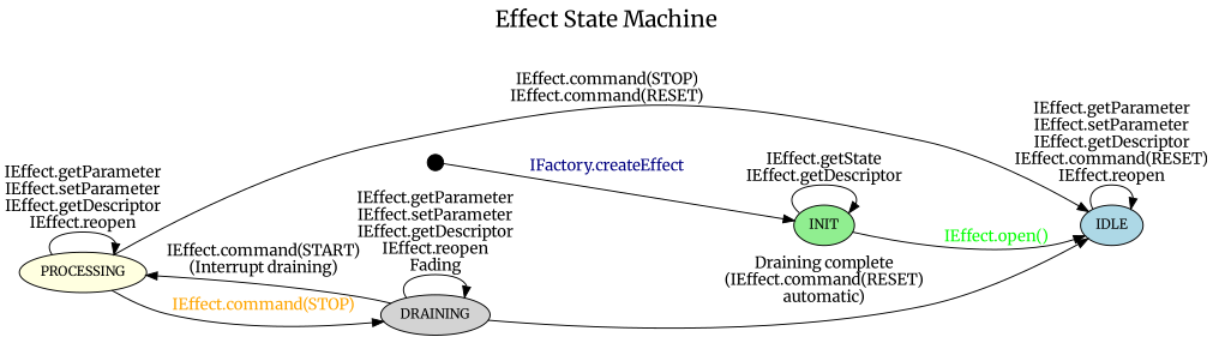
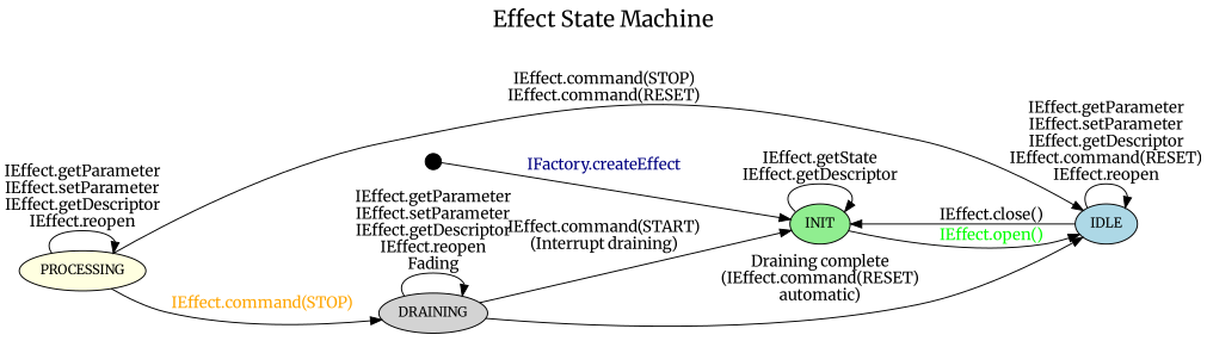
  digraph {
    fontname=Merriweather
    fontsize=20
    label="Effect State Machine"
    labelloc=top
    rankdir=LR
    node [fontname=Merriweather fontsize=12 shape=ellipse style=filled]
    edge [fontname=Merriweather]
    I [fillcolor=black shape=point width=0.2]
    INIT [fillcolor=lightgreen]
    IDLE [fillcolor=lightblue]
    PROCESSING [fillcolor=lightyellow]
    DRAINING [fillcolor=lightgrey]
    I -> INIT [fontcolor=navy label="IFactory.createEffect"]
    INIT -> INIT [label="IEffect.getState\nIEffect.getDescriptor"]
    INIT -> IDLE [fontcolor=lime label="IEffect.open()"]
+   IDLE -> INIT [label="IEffect.close()"]
    IDLE -> IDLE [label="IEffect.getParameter\nIEffect.setParameter\nIEffect.getDescriptor\nIEffect.command(RESET)\nIEffect.reopen"]
    PROCESSING -> IDLE [label="IEffect.command(STOP)\nIEffect.command(RESET)"]
    PROCESSING -> PROCESSING [label="IEffect.getParameter\nIEffect.setParameter\nIEffect.getDescriptor\nIEffect.reopen"]
    PROCESSING -> DRAINING [fontcolor=orange label="IEffect.command(STOP)"]
    DRAINING -> IDLE [label="Draining complete\n(IEffect.command(RESET)\nautomatic)"]
-   DRAINING -> PROCESSING [label="IEffect.command(START)\n(Interrupt draining)"]
+   DRAINING -> INIT [label="IEffect.command(START)\n(Interrupt draining)"]
    DRAINING -> DRAINING [label="IEffect.getParameter\nIEffect.setParameter\nIEffect.getDescriptor\nIEffect.reopen\nFading"]
  }
